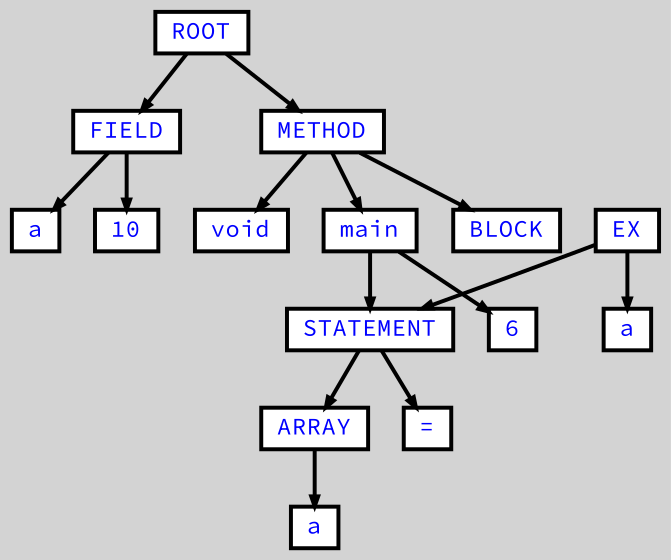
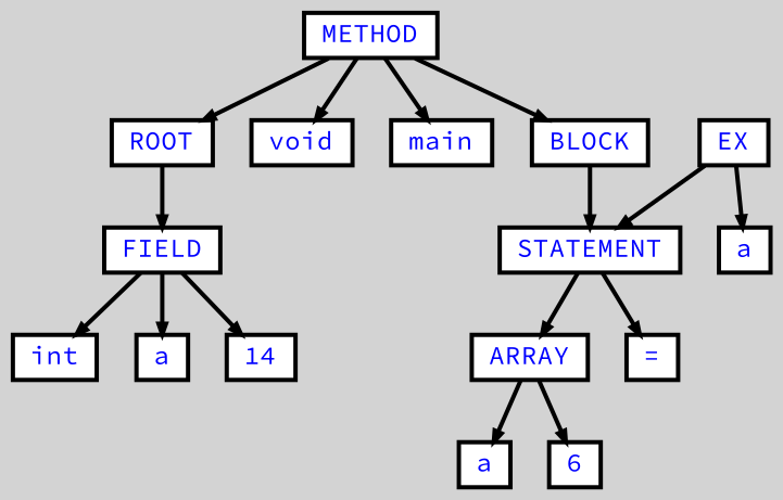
  digraph {
    bgcolor=lightgrey
    fontname="Source Code Pro"
    ordering=out
    ranksep=.4
    node [color=black fillcolor=white fixedsize=false fontcolor=blue fontname="Source Code Pro" fontsize=12 shape=box style="filled, solid, bold"]
    edge [arrowsize=.5 color=black fontname="Source Code Pro" style=bold]
    n1 [height=.25 label=ROOT width=.25]
    n2 [height=.25 label=FIELD width=.25]
    n3 [height=.25 label=METHOD width=.25]
+   n4 [height=.25 label=int width=.25]
    n5 [height=.25 label=a width=.25]
-   n6 [height=.25 label=10 width=.25]
+   n6 [height=.25 label=14 width=.25]
    n7 [height=.25 label=void width=.25]
    n8 [height=.25 label=main width=.25]
    n9 [height=.25 label=BLOCK width=.25]
    n10 [height=.25 label=STATEMENT width=.25]
    n11 [height=.25 label=ARRAY width=.25]
    n12 [height=.25 label="=" width=.25]
    n13 [height=.25 label=a width=.25]
    n14 [height=.25 label=6 width=.25]
    n15 [height=.25 label=EX width=.25]
    n16 [height=.25 label=a width=.25]
    n1 -> n2
-   n1 -> n3
+   n3 -> n1
+   n2 -> n4
    n2 -> n5
    n2 -> n6
    n3 -> n7
    n3 -> n8
    n3 -> n9
-   n8 -> n10
+   n9 -> n10
    n10 -> n11
    n10 -> n12
    n11 -> n13
-   n8 -> n14
+   n11 -> n14
    n15 -> n10
    n15 -> n16
  }
